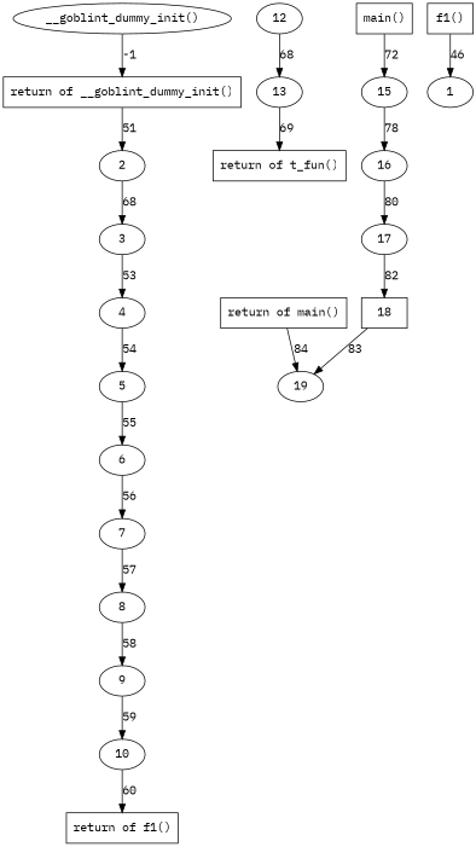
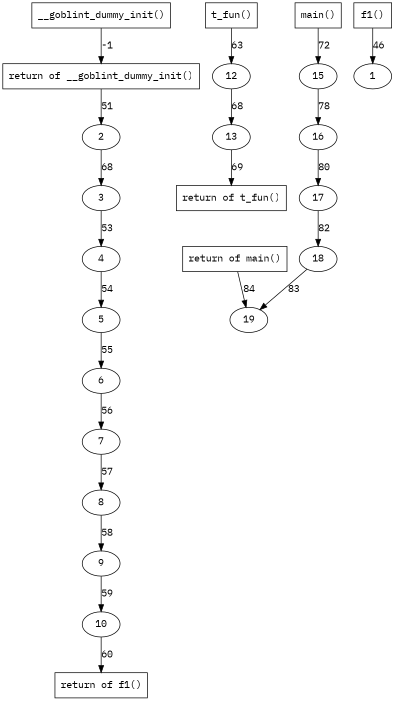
  digraph {
    fontname="IBM Plex Mono"
    node [fontname="IBM Plex Mono"]
    edge [fontname="IBM Plex Mono"]
    7
    8
    9
    10
-   n5 [label="__goblint_dummy_init()" shape=ellipse]
+   n5 [label="__goblint_dummy_init()" shape=box]
    n6 [label="return of __goblint_dummy_init()" shape=box]
    2
    n8 [label="return of t_fun()" shape=box]
    13
-   18 [shape=box]
+   18
    19
    n12 [label="return of main()" shape=box]
    n13 [label="return of f1()" shape=box]
    4
    5
    6
    3
    17
+   n19 [label="t_fun()" shape=box]
    12
    15
    16
    n23 [label="main()" shape=box]
    n24 [label="f1()" shape=box]
    1
    7 -> 8 [label=57]
    8 -> 9 [label=58]
    9 -> 10 [label=59]
    10 -> n13 [label=60]
    n5 -> n6 [label=-1]
    n6 -> 2 [label=51]
    2 -> 3 [label=68]
    13 -> n8 [label=69]
    18 -> 19 [label=83]
    n12 -> 19 [label=84]
    4 -> 5 [label=54]
    5 -> 6 [label=55]
    6 -> 7 [label=56]
    3 -> 4 [label=53]
    17 -> 18 [label=82]
+   n19 -> 12 [label=63]
    12 -> 13 [label=68]
    15 -> 16 [label=78]
    16 -> 17 [label=80]
    n23 -> 15 [label=72]
    n24 -> 1 [label=46]
  }
